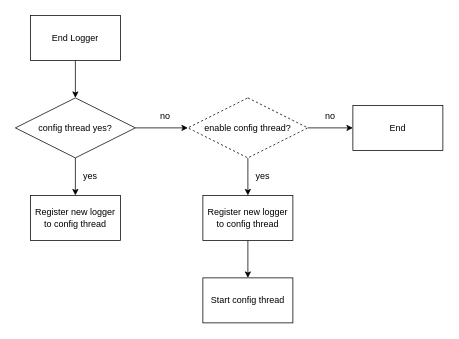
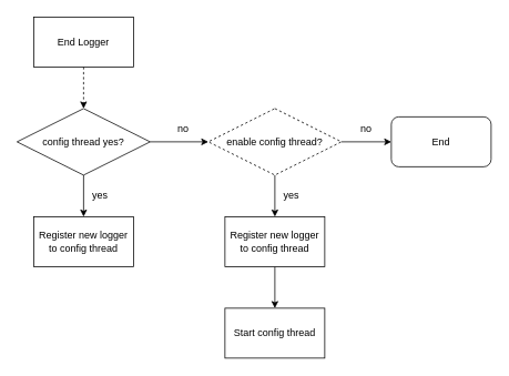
  <mxCell id="0" />
  <mxCell id="1" parent="0" />
- <mxCell id="2" value="" style="edgeStyle=none;html=1;" edge="1" parent="1" source="3" target="6"><mxGeometry relative="1" as="geometry" /></mxCell>
+ <mxCell id="2" value="" style="edgeStyle=none;html=1;dashed=1;" edge="1" parent="1" source="3" target="6"><mxGeometry relative="1" as="geometry" /></mxCell>
  <mxCell id="3" value="End Logger" style="rounded=0;whiteSpace=wrap;html=1;" vertex="1" parent="1"><mxGeometry x="40" y="20" width="120" height="60" as="geometry" /></mxCell>
  <mxCell id="4" value="" style="edgeStyle=none;html=1;" edge="1" parent="1" source="6" target="7"><mxGeometry relative="1" as="geometry" /></mxCell>
  <mxCell id="5" value="" style="edgeStyle=none;html=1;" edge="1" parent="1" source="6" target="12"><mxGeometry relative="1" as="geometry" /></mxCell>
  <mxCell id="6" value="config thread yes?" style="rhombus;whiteSpace=wrap;html=1;" vertex="1" parent="1"><mxGeometry x="20" y="130" width="160" height="80" as="geometry" /></mxCell>
  <mxCell id="7" value="Register new logger to config thread" style="rounded=0;whiteSpace=wrap;html=1;" vertex="1" parent="1"><mxGeometry x="40" y="260" width="120" height="60" as="geometry" /></mxCell>
  <mxCell id="8" value="Start config thread" style="rounded=0;whiteSpace=wrap;html=1;" vertex="1" parent="1"><mxGeometry x="270" y="370" width="120" height="60" as="geometry" /></mxCell>
  <mxCell id="9" value="yes" style="text;html=1;strokeColor=none;fillColor=none;align=center;verticalAlign=middle;whiteSpace=wrap;rounded=0;" vertex="1" parent="1"><mxGeometry x="90" y="220" width="60" height="30" as="geometry" /></mxCell>
  <mxCell id="10" value="" style="edgeStyle=none;html=1;" edge="1" parent="1" source="12" target="15"><mxGeometry relative="1" as="geometry" /></mxCell>
  <mxCell id="11" value="" style="edgeStyle=none;html=1;" edge="1" parent="1" source="12" target="17"><mxGeometry relative="1" as="geometry" /></mxCell>
  <mxCell id="12" value="enable config thread?" style="rhombus;whiteSpace=wrap;html=1;dashed=1;" vertex="1" parent="1"><mxGeometry x="250" y="130" width="160" height="80" as="geometry" /></mxCell>
  <mxCell id="13" value="no" style="text;html=1;strokeColor=none;fillColor=none;align=center;verticalAlign=middle;whiteSpace=wrap;rounded=0;" vertex="1" parent="1"><mxGeometry x="190" y="140" width="60" height="30" as="geometry" /></mxCell>
  <mxCell id="14" value="" style="edgeStyle=none;html=1;" edge="1" parent="1" source="15" target="8"><mxGeometry relative="1" as="geometry" /></mxCell>
  <mxCell id="15" value="Register new logger to config thread" style="rounded=0;whiteSpace=wrap;html=1;" vertex="1" parent="1"><mxGeometry x="270" y="260" width="120" height="60" as="geometry" /></mxCell>
  <mxCell id="16" value="yes" style="text;html=1;strokeColor=none;fillColor=none;align=center;verticalAlign=middle;whiteSpace=wrap;rounded=0;" vertex="1" parent="1"><mxGeometry x="320" y="220" width="60" height="30" as="geometry" /></mxCell>
- <mxCell id="17" value="End" style="rounded=0;whiteSpace=wrap;html=1;" vertex="1" parent="1"><mxGeometry x="470" y="140" width="120" height="60" as="geometry" /></mxCell>
+ <mxCell id="17" value="End" style="whiteSpace=wrap;html=1;rounded=1;" vertex="1" parent="1"><mxGeometry x="470" y="140" width="120" height="60" as="geometry" /></mxCell>
  <mxCell id="18" value="no" style="text;html=1;strokeColor=none;fillColor=none;align=center;verticalAlign=middle;whiteSpace=wrap;rounded=0;" vertex="1" parent="1"><mxGeometry x="410" y="140" width="60" height="30" as="geometry" /></mxCell>
